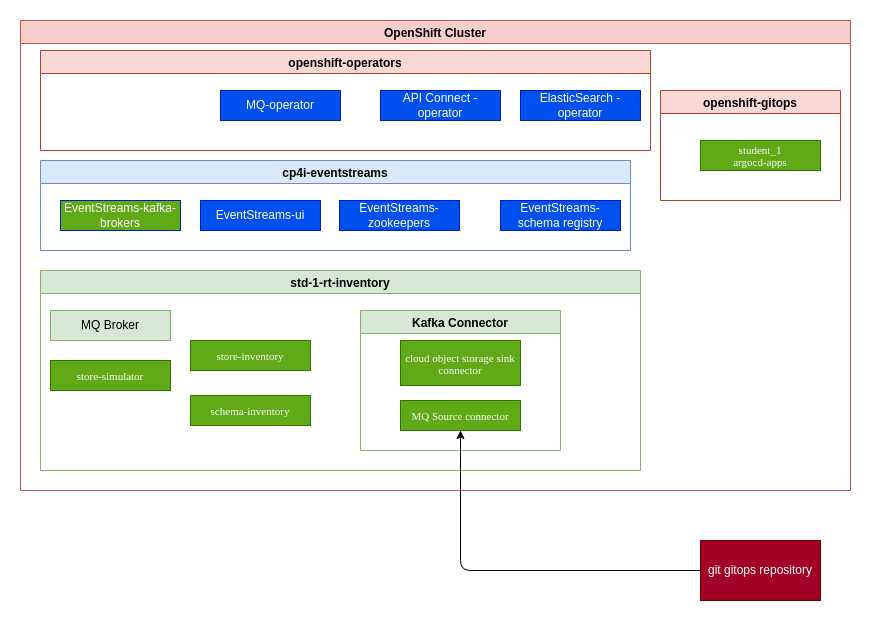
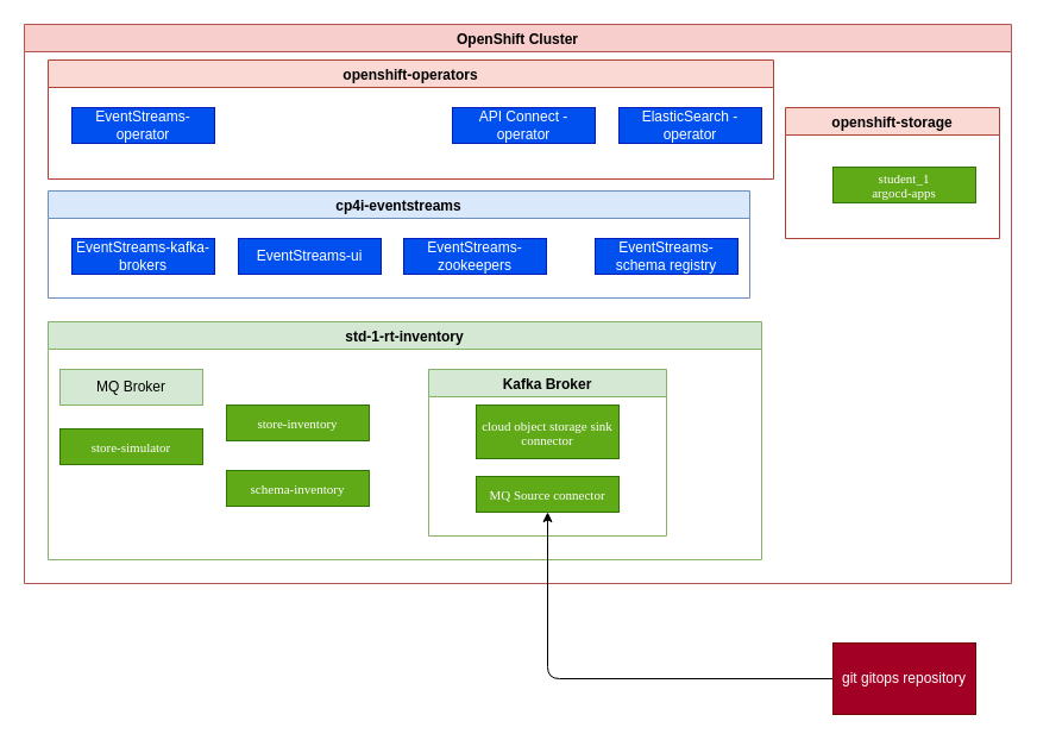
  <mxCell id="0" />
  <mxCell id="1" parent="0" />
  <mxCell id="2" value="OpenShift Cluster" style="swimlane;fillColor=#f8cecc;strokeColor=#b85450;" parent="1" vertex="1"><mxGeometry x="20" y="20" width="830" height="470" as="geometry" /></mxCell>
  <mxCell id="3" value="openshift-operators" style="swimlane;fillColor=#fad9d5;strokeColor=#ae4132;" parent="2" vertex="1"><mxGeometry x="20" y="30" width="610" height="100" as="geometry" /></mxCell>
- <mxCell id="5" value="MQ-operator" style="rounded=0;whiteSpace=wrap;html=1;fillColor=#0050ef;fontColor=#ffffff;strokeColor=#001DBC;" parent="3" vertex="1"><mxGeometry x="180" y="40" width="120" height="30" as="geometry" /></mxCell>
+ <mxCell id="4" value="EventStreams-operator" style="rounded=0;whiteSpace=wrap;html=1;fillColor=#0050ef;fontColor=#ffffff;strokeColor=#001DBC;" parent="3" vertex="1"><mxGeometry x="20" y="40" width="120" height="30" as="geometry" /></mxCell>
  <mxCell id="6" value="API Connect -operator" style="rounded=0;whiteSpace=wrap;html=1;fillColor=#0050ef;fontColor=#ffffff;strokeColor=#001DBC;" parent="3" vertex="1"><mxGeometry x="340" y="40" width="120" height="30" as="geometry" /></mxCell>
  <mxCell id="7" value="ElasticSearch -operator" style="rounded=0;whiteSpace=wrap;html=1;fillColor=#0050ef;fontColor=#ffffff;strokeColor=#001DBC;" parent="3" vertex="1"><mxGeometry x="480" y="40" width="120" height="30" as="geometry" /></mxCell>
  <mxCell id="8" value="std-1-rt-inventory" style="swimlane;fillColor=#d5e8d4;strokeColor=#82b366;" parent="2" vertex="1"><mxGeometry x="20" y="250" width="600" height="200" as="geometry" /></mxCell>
  <mxCell id="9" value="&lt;p class=&quot;p1&quot; style=&quot;margin: 0px; font-stretch: normal; font-size: 11px; line-height: normal; font-family: menlo;&quot;&gt;&lt;span class=&quot;s1&quot;&gt;schema-inventory&lt;/span&gt;&lt;/p&gt;" style="rounded=0;whiteSpace=wrap;html=1;fillColor=#60a917;fontColor=#FFFFFF;strokeColor=#2D7600;" parent="8" vertex="1"><mxGeometry x="150" y="125" width="120" height="30" as="geometry" /></mxCell>
  <mxCell id="10" value="&lt;p class=&quot;p1&quot; style=&quot;margin: 0px ; font-stretch: normal ; font-size: 11px ; line-height: normal ; font-family: &amp;#34;menlo&amp;#34;&quot;&gt;&lt;span class=&quot;s1&quot;&gt;store-inventory&lt;/span&gt;&lt;/p&gt;" style="rounded=0;whiteSpace=wrap;html=1;fillColor=#60a917;fontColor=#FFFFFF;strokeColor=#2D7600;" parent="8" vertex="1"><mxGeometry x="150" y="70" width="120" height="30" as="geometry" /></mxCell>
  <mxCell id="11" value="&lt;p class=&quot;p1&quot; style=&quot;margin: 0px ; font-stretch: normal ; font-size: 11px ; line-height: normal ; font-family: &amp;#34;menlo&amp;#34;&quot;&gt;&lt;span class=&quot;s1&quot;&gt;store-simulator&lt;/span&gt;&lt;/p&gt;" style="rounded=0;whiteSpace=wrap;html=1;fillColor=#60a917;fontColor=#FFFFFF;strokeColor=#2D7600;" parent="8" vertex="1"><mxGeometry x="10" y="90" width="120" height="30" as="geometry" /></mxCell>
- <mxCell id="12" value="Kafka Connector" style="swimlane;fillColor=#d5e8d4;strokeColor=#82b366;" parent="8" vertex="1"><mxGeometry x="320" y="40" width="200" height="140" as="geometry" /></mxCell>
+ <mxCell id="12" value="Kafka Broker" style="swimlane;fillColor=#d5e8d4;strokeColor=#82b366;" parent="8" vertex="1"><mxGeometry x="320" y="40" width="200" height="140" as="geometry" /></mxCell>
  <mxCell id="13" value="&lt;p class=&quot;p1&quot; style=&quot;margin: 0px ; font-stretch: normal ; font-size: 11px ; line-height: normal ; font-family: &amp;#34;menlo&amp;#34;&quot;&gt;&lt;span class=&quot;s1&quot;&gt;cloud object storage sink connector&lt;/span&gt;&lt;/p&gt;" style="rounded=0;whiteSpace=wrap;html=1;fillColor=#60a917;fontColor=#FFFFFF;strokeColor=#2D7600;" parent="12" vertex="1"><mxGeometry x="40" y="30" width="120" height="45" as="geometry" /></mxCell>
  <mxCell id="14" value="&lt;p class=&quot;p1&quot; style=&quot;margin: 0px ; font-stretch: normal ; font-size: 11px ; line-height: normal ; font-family: &amp;#34;menlo&amp;#34;&quot;&gt;&lt;span class=&quot;s1&quot;&gt;MQ Source connector&lt;/span&gt;&lt;/p&gt;" style="rounded=0;whiteSpace=wrap;html=1;fillColor=#60a917;fontColor=#FFFFFF;strokeColor=#2D7600;" parent="12" vertex="1"><mxGeometry x="40" y="90" width="120" height="30" as="geometry" /></mxCell>
  <mxCell id="15" value="MQ Broker" style="rounded=0;whiteSpace=wrap;html=1;fillColor=#d5e8d4;strokeColor=#82b366;" parent="8" vertex="1"><mxGeometry x="10" y="40" width="120" height="30" as="geometry" /></mxCell>
  <mxCell id="16" value="cp4i-eventstreams" style="swimlane;fillColor=#dae8fc;strokeColor=#6c8ebf;" parent="2" vertex="1"><mxGeometry x="20" y="140" width="590" height="90" as="geometry" /></mxCell>
- <mxCell id="17" value="EventStreams-kafka-brokers" style="rounded=0;whiteSpace=wrap;html=1;fillColor=#60a917;fontColor=#ffffff;strokeColor=#001DBC;" parent="16" vertex="1"><mxGeometry x="20" y="40" width="120" height="30" as="geometry" /></mxCell>
+ <mxCell id="17" value="EventStreams-kafka-brokers" style="rounded=0;whiteSpace=wrap;html=1;fillColor=#0050ef;fontColor=#ffffff;strokeColor=#001DBC;" parent="16" vertex="1"><mxGeometry x="20" y="40" width="120" height="30" as="geometry" /></mxCell>
  <mxCell id="18" value="EventStreams-zookeepers" style="rounded=0;whiteSpace=wrap;html=1;fillColor=#0050ef;fontColor=#ffffff;strokeColor=#001DBC;" parent="16" vertex="1"><mxGeometry x="299" y="40" width="120" height="30" as="geometry" /></mxCell>
  <mxCell id="19" value="EventStreams-ui" style="rounded=0;whiteSpace=wrap;html=1;fillColor=#0050ef;fontColor=#ffffff;strokeColor=#001DBC;" parent="16" vertex="1"><mxGeometry x="160" y="40" width="120" height="30" as="geometry" /></mxCell>
  <mxCell id="20" value="EventStreams-schema registry" style="rounded=0;whiteSpace=wrap;html=1;fillColor=#0050ef;fontColor=#ffffff;strokeColor=#001DBC;" parent="16" vertex="1"><mxGeometry x="460" y="40" width="120" height="30" as="geometry" /></mxCell>
- <mxCell id="21" value="openshift-gitops" style="swimlane;fillColor=#fad9d5;strokeColor=#ae4132;" parent="1" vertex="1"><mxGeometry x="660" y="90" width="180" height="110" as="geometry" /></mxCell>
+ <mxCell id="21" value="openshift-storage" style="swimlane;fillColor=#fad9d5;strokeColor=#ae4132;" parent="1" vertex="1"><mxGeometry x="660" y="90" width="180" height="110" as="geometry" /></mxCell>
  <mxCell id="22" value="&lt;p class=&quot;p1&quot; style=&quot;margin: 0px ; font-stretch: normal ; font-size: 11px ; line-height: normal ; font-family: &amp;#34;menlo&amp;#34;&quot;&gt;&lt;span class=&quot;s1&quot;&gt;student_1&lt;/span&gt;&lt;/p&gt;&lt;p class=&quot;p1&quot; style=&quot;margin: 0px ; font-stretch: normal ; font-size: 11px ; line-height: normal ; font-family: &amp;#34;menlo&amp;#34;&quot;&gt;&lt;span class=&quot;s1&quot;&gt;argocd-apps&lt;/span&gt;&lt;/p&gt;" style="rounded=0;whiteSpace=wrap;html=1;fillColor=#60a917;fontColor=#FFFFFF;strokeColor=#2D7600;" parent="21" vertex="1"><mxGeometry x="40" y="50" width="120" height="30" as="geometry" /></mxCell>
  <mxCell id="23" style="edgeStyle=orthogonalEdgeStyle;html=1;" parent="1" source="24" target="14" edge="1"><mxGeometry relative="1" as="geometry" /></mxCell>
  <mxCell id="24" value="git gitops repository" style="rounded=0;whiteSpace=wrap;html=1;fillColor=#a20025;fontColor=#ffffff;strokeColor=#6F0000;" parent="1" vertex="1"><mxGeometry x="700" y="540" width="120" height="60" as="geometry" /></mxCell>
